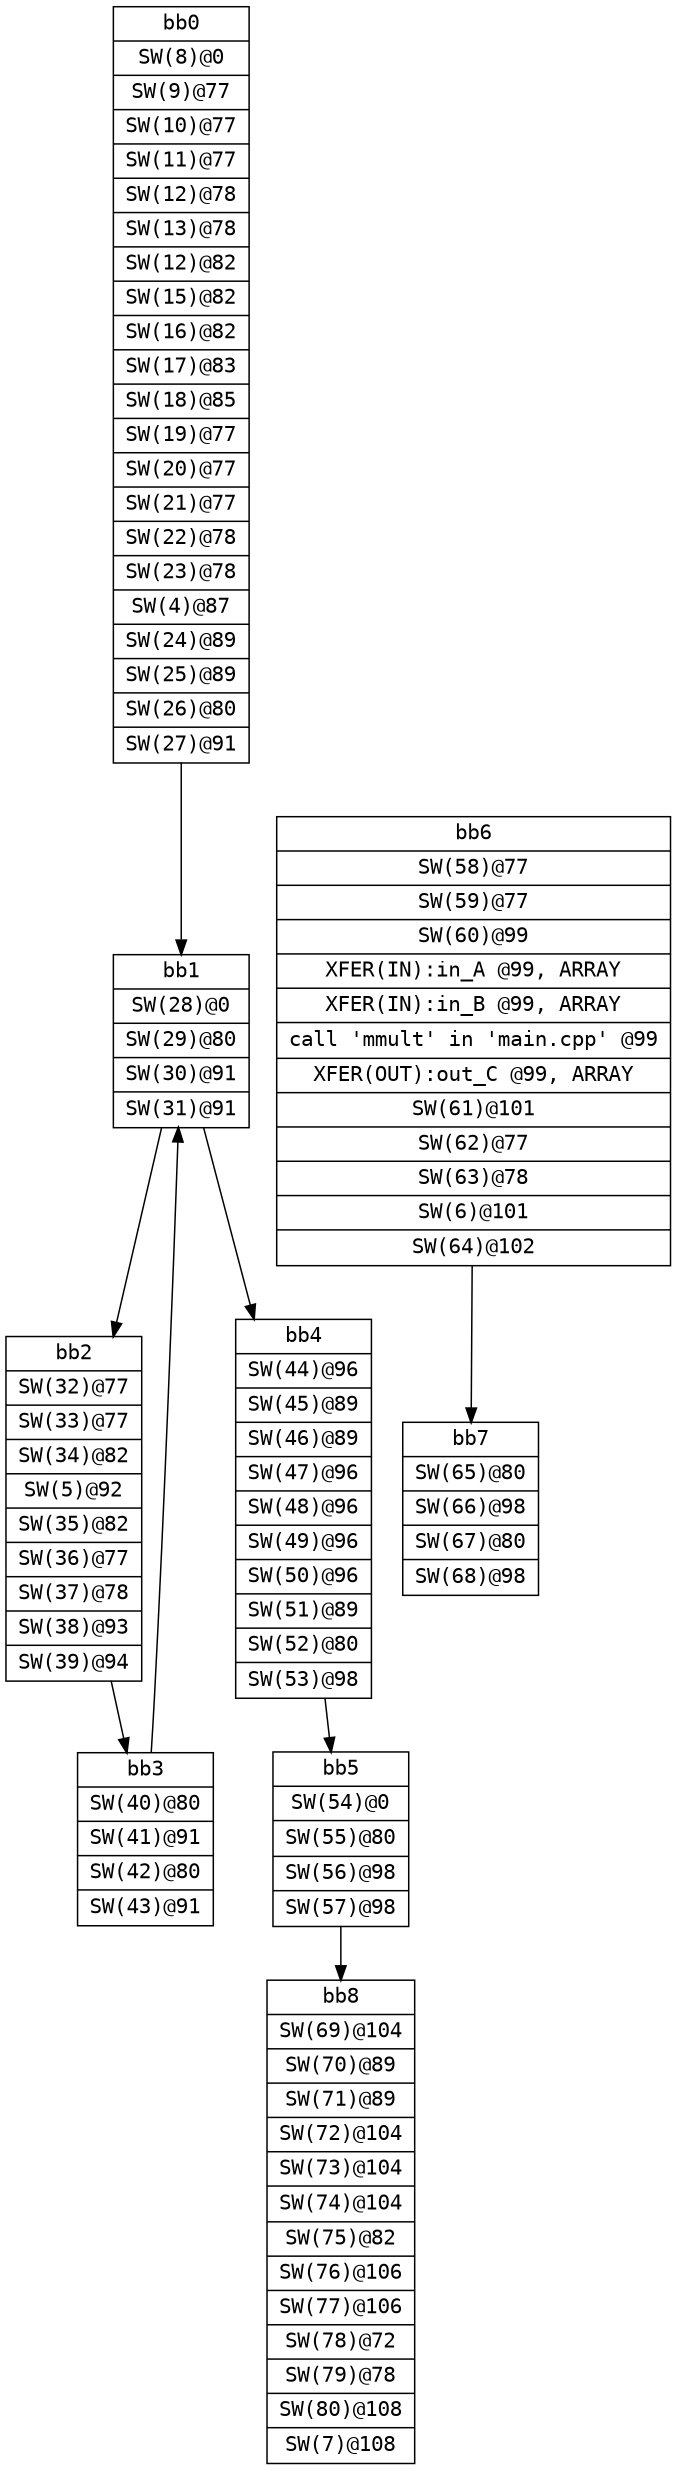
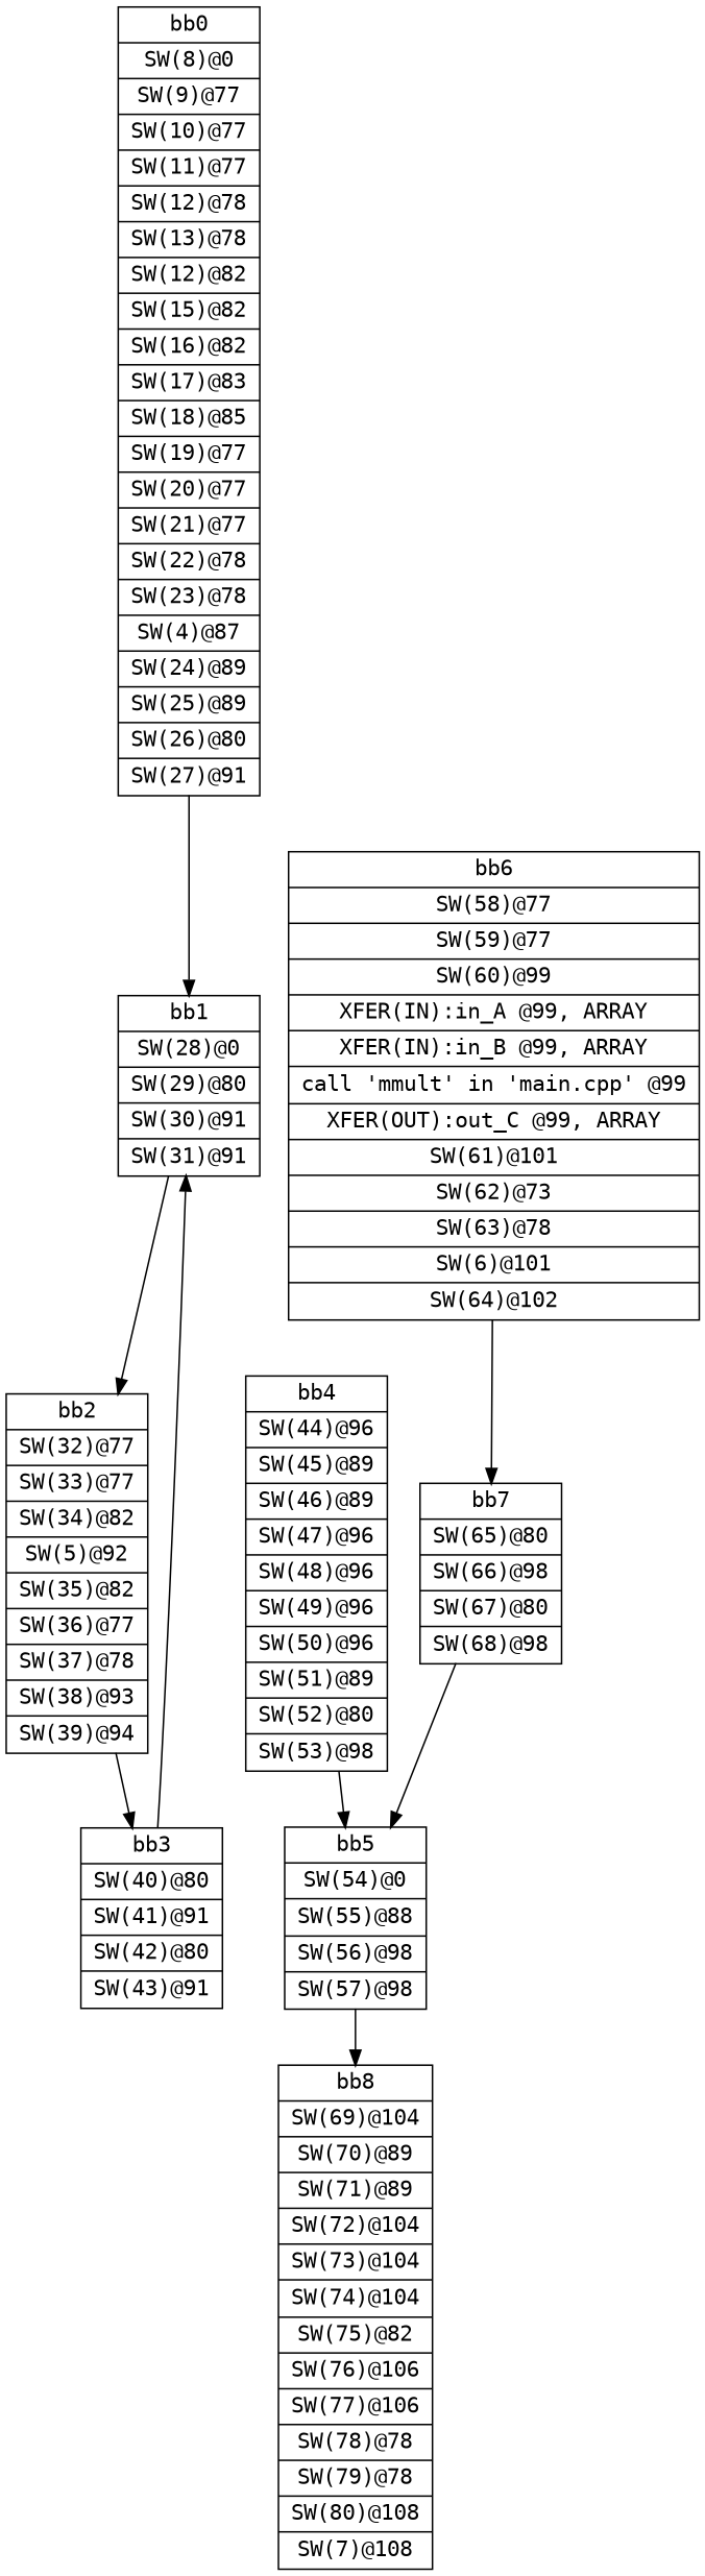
  digraph {
    fontname="DejaVu Sans Mono"
    node [fontname="DejaVu Sans Mono" shape=record]
    edge [fontname="DejaVu Sans Mono"]
    n1 [label="{bb0|<x0x2bab770>SW(8)@0\n|<x0x2babb20>SW(9)@77\n|<x0x2babcf0>SW(10)@77\n|<x0x2babf30>SW(11)@77\n|<x0x2bac170>SW(12)@78\n|<x0x2bac3b0>SW(13)@78\n|<x0x2bac5f0>SW(12)@82\n|<x0x2bac800>SW(15)@82\n|<x0x2baca10>SW(16)@82\n|<x0x2bacc50>SW(17)@83\n|<x0x2bacea0>SW(18)@85\n|<x0x2bad0c0>SW(19)@77\n|<x0x2badb10>SW(20)@77\n|<x0x2badcc0>SW(21)@77\n|<x0x2badee0>SW(22)@78\n|<x0x2bae100>SW(23)@78\n|<x0x2ba4110>SW(4)@87\n|<x0x2bae320>SW(24)@89\n|<x0x2bae530>SW(25)@89\n|<x0x2bae770>SW(26)@80\n|<x0x2bae9b0>SW(27)@91\n}"]
    n2 [label="{bb1|<x0x2baeda0>SW(28)@0\n|<x0x2baeef0>SW(29)@80\n|<x0x2baf0c0>SW(30)@91\n|<x0x2baf2b0>SW(31)@91\n}"]
    n3 [label="{bb2|<x0x2baeba0>SW(32)@77\n|<x0x2baf880>SW(33)@77\n|<x0x2bafac0>SW(34)@82\n|<x0x2ba43d0>SW(5)@92\n|<x0x2bafd80>SW(35)@82\n|<x0x2baff90>SW(36)@77\n|<x0x2bb01b0>SW(37)@78\n|<x0x2bb03d0>SW(38)@93\n|<x0x2bb05f0>SW(39)@94\n}"]
    n4 [label="{bb4|<x0x2bb1130>SW(44)@96\n|<x0x2bb1530>SW(45)@89\n|<x0x2bb1750>SW(46)@89\n|<x0x2bb1990>SW(47)@96\n|<x0x2bb1b80>SW(48)@96\n|<x0x2bb1d90>SW(49)@96\n|<x0x2bb2000>SW(50)@96\n|<x0x2bb21f0>SW(51)@89\n|<x0x2bb2430>SW(52)@80\n|<x0x2bb2670>SW(53)@98\n}"]
    n5 [label="{bb3|<x0x2bb0800>SW(40)@80\n|<x0x2bb0af0>SW(41)@91\n|<x0x2bb0ce0>SW(42)@80\n|<x0x2bb0f20>SW(43)@91\n}"]
-   n6 [label="{bb5|<x0x2bb2860>SW(54)@0\n|<x0x2bb2bd0>SW(55)@80\n|<x0x2bb2d80>SW(56)@98\n|<x0x2bb2f70>SW(57)@98\n}"]
-   n7 [label="{bb8|<x0x2bb4c00>SW(69)@104\n|<x0x2bb50c0>SW(70)@89\n|<x0x2bb52e0>SW(71)@89\n|<x0x2bb5520>SW(72)@104\n|<x0x2bb5710>SW(73)@104\n|<x0x2bb5920>SW(74)@104\n|<x0x2bb5af0>SW(75)@82\n|<x0x2bb5d10>SW(76)@106\n|<x0x2bb5f00>SW(77)@106\n|<x0x2bb6110>SW(78)@72\n|<x0x2bb6350>SW(79)@78\n|<x0x2bb6570>SW(80)@108\n|<x0x2baa120>SW(7)@108\n}"]
-   n8 [label="{bb6|<x0x2bb3180>SW(58)@77\n|<x0x2bb3500>SW(59)@77\n|<x0x2bb3720>SW(60)@99\n|<x0x2bb6ea0>XFER(IN):in_A @99, ARRAY\n|<x0x2bb6f80>XFER(IN):in_B @99, ARRAY\n|<x0x2ba0590>call 'mmult' in 'main.cpp' @99\n|<x0x2bb7060>XFER(OUT):out_C @99, ARRAY\n|<x0x2bb3940>SW(61)@101\n|<x0x2bb3ba0>SW(62)@77\n|<x0x2bb3de0>SW(63)@78\n|<x0x2ba4fe0>SW(6)@101\n|<x0x2bb4000>SW(64)@102\n}"]
+   n6 [label="{bb5|<x0x2bb2860>SW(54)@0\n|<x0x2bb2bd0>SW(55)@88\n|<x0x2bb2d80>SW(56)@98\n|<x0x2bb2f70>SW(57)@98\n}"]
+   n7 [label="{bb8|<x0x2bb4c00>SW(69)@104\n|<x0x2bb50c0>SW(70)@89\n|<x0x2bb52e0>SW(71)@89\n|<x0x2bb5520>SW(72)@104\n|<x0x2bb5710>SW(73)@104\n|<x0x2bb5920>SW(74)@104\n|<x0x2bb5af0>SW(75)@82\n|<x0x2bb5d10>SW(76)@106\n|<x0x2bb5f00>SW(77)@106\n|<x0x2bb6110>SW(78)@78\n|<x0x2bb6350>SW(79)@78\n|<x0x2bb6570>SW(80)@108\n|<x0x2baa120>SW(7)@108\n}"]
+   n8 [label="{bb6|<x0x2bb3180>SW(58)@77\n|<x0x2bb3500>SW(59)@77\n|<x0x2bb3720>SW(60)@99\n|<x0x2bb6ea0>XFER(IN):in_A @99, ARRAY\n|<x0x2bb6f80>XFER(IN):in_B @99, ARRAY\n|<x0x2ba0590>call 'mmult' in 'main.cpp' @99\n|<x0x2bb7060>XFER(OUT):out_C @99, ARRAY\n|<x0x2bb3940>SW(61)@101\n|<x0x2bb3ba0>SW(62)@73\n|<x0x2bb3de0>SW(63)@78\n|<x0x2ba4fe0>SW(6)@101\n|<x0x2bb4000>SW(64)@102\n}"]
    n9 [label="{bb7|<x0x2bb4210>SW(65)@80\n|<x0x2bb4570>SW(66)@98\n|<x0x2bb4760>SW(67)@80\n|<x0x2bb49a0>SW(68)@98\n}"]
    n1 -> n2
    n2 -> n3
-   n2 -> n4
    n3 -> n5
    n4 -> n6
    n5 -> n2
    n6 -> n7
    n8 -> n9
+   n9 -> n6
  }
